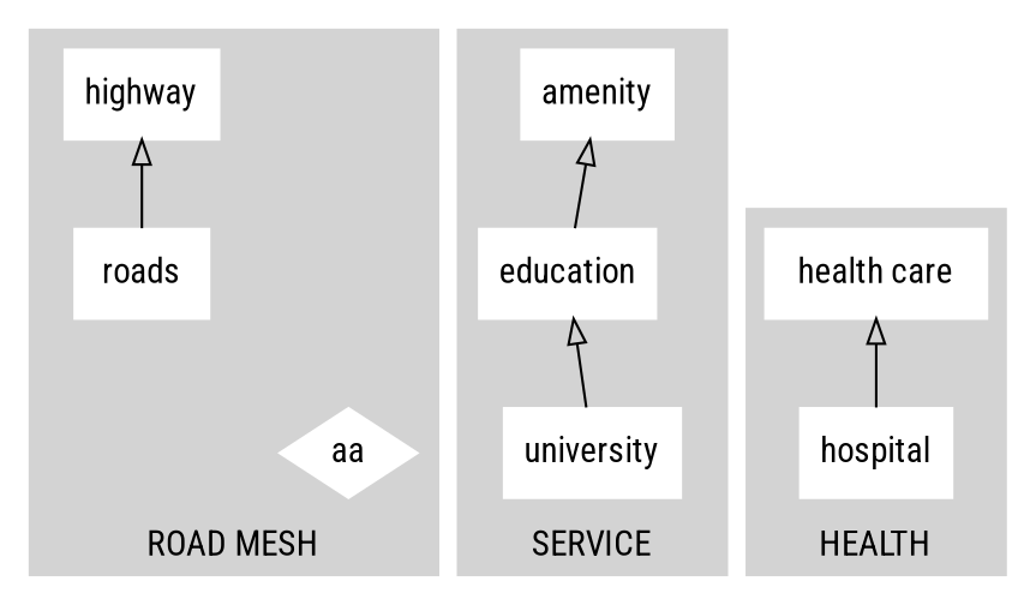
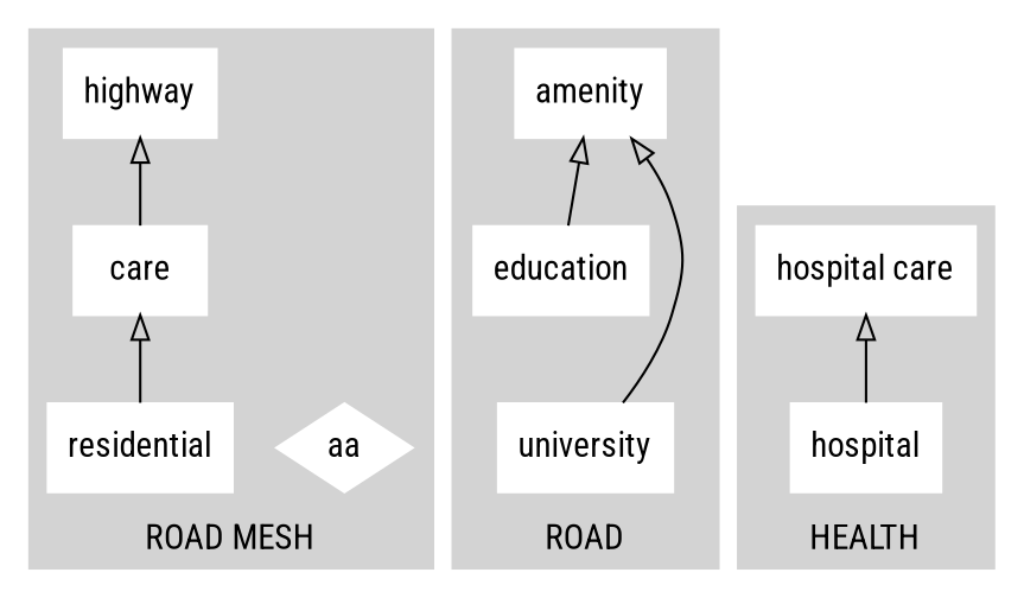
  digraph {
    fontname="Roboto Condensed"
    rankdir=BT
    node [color=white fontname="Roboto Condensed" shape=box style=filled]
    edge [arrowhead=onormal fontname="Roboto Condensed"]
    n1 [label=aa plaintext=asdas shape=diamond]
-   roads
+   residential
+   roads [label=care]
    highway
    university
    education
    amenity
    hospital
-   "health care"
+   "health care" [label="hospital care"]
    subgraph cluster_1 {
      color=lightgrey
      label="ROAD MESH"
      style=filled
      n1
+     residential
      roads
      highway
    }
    subgraph cluster_2 {
      color=lightgrey
-     label=SERVICE
+     label=ROAD
      style=filled
      university
      education
      amenity
    }
    subgraph cluster_3 {
      color=lightgrey
      label=HEALTH
      style=filled
      hospital
      "health care"
    }
+   residential -> roads
    roads -> highway
-   university -> education
+   university -> amenity
    education -> amenity
    hospital -> "health care"
  }
